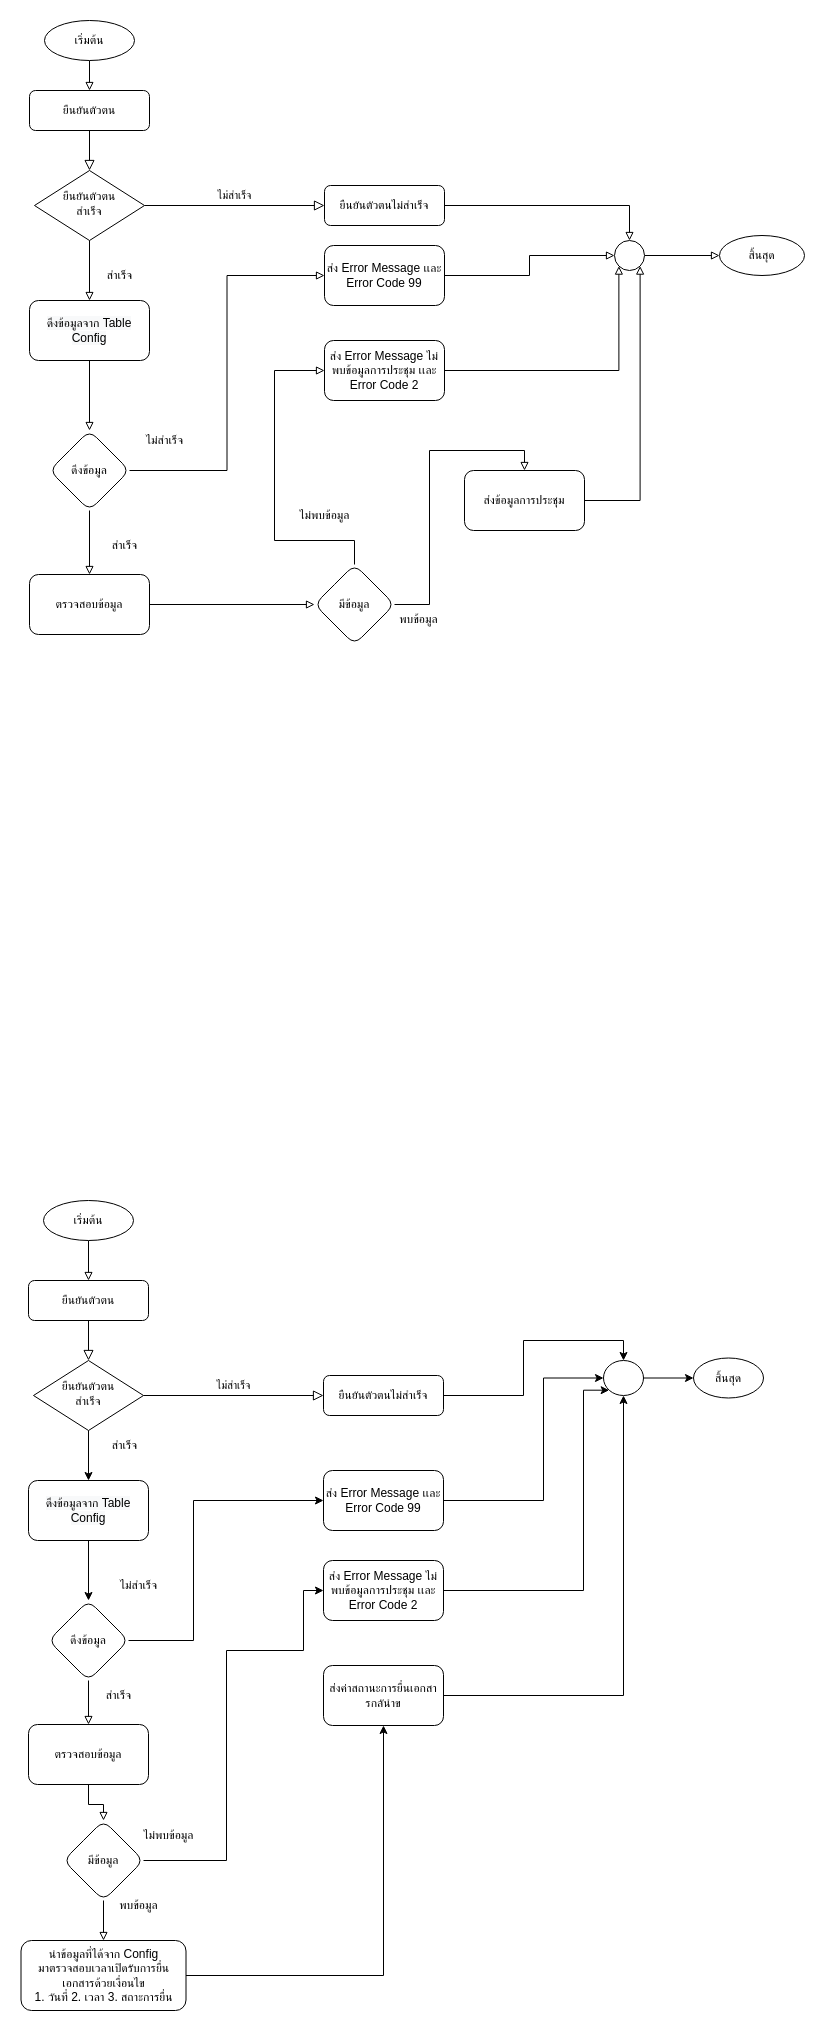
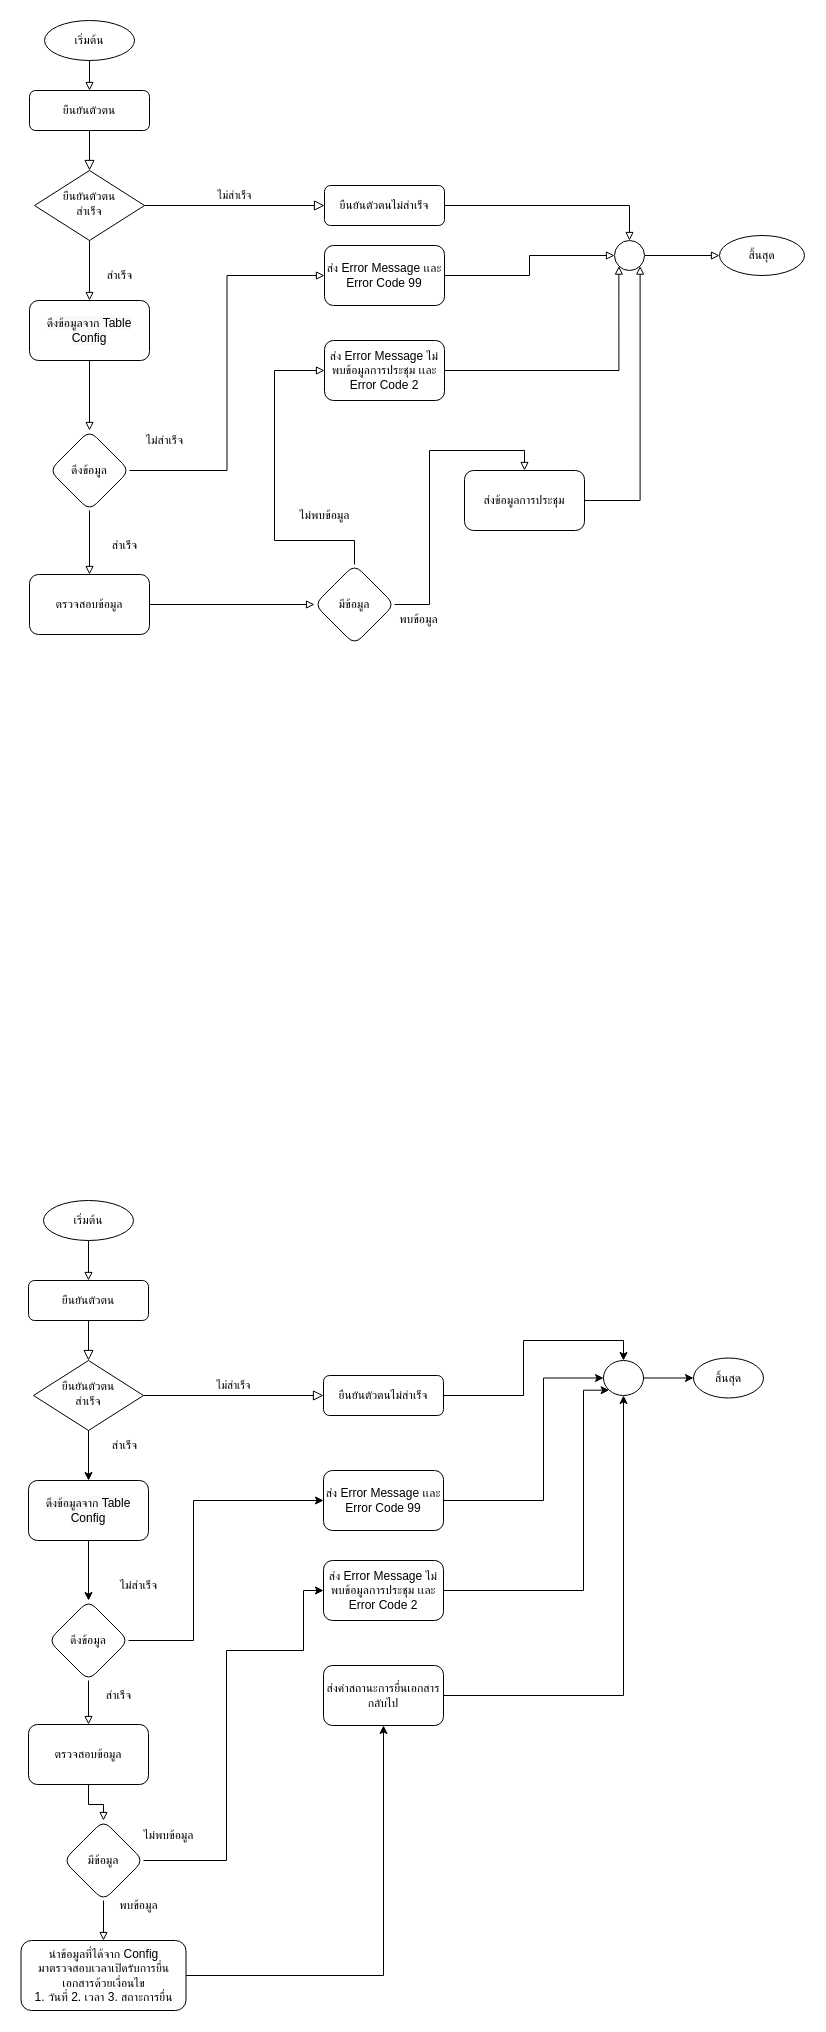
  <mxCell id="0" />
  <mxCell id="1" parent="0" />
  <mxCell id="2" value="" style="group" vertex="1" connectable="0" parent="1"><mxGeometry x="29" y="20" width="775" height="624" as="geometry" /></mxCell>
  <mxCell id="3" value="ยืนยันตัวตน" style="rounded=1;whiteSpace=wrap;html=1;fontSize=12;glass=0;strokeWidth=1;shadow=0;" parent="2" vertex="1"><mxGeometry y="70" width="120" height="40" as="geometry" /></mxCell>
  <mxCell id="4" value="ยืนยันตัวตน&lt;br&gt;สำเร็จ" style="rhombus;whiteSpace=wrap;html=1;shadow=0;fontFamily=Helvetica;fontSize=12;align=center;strokeWidth=1;spacing=6;spacingTop=-4;" parent="2" vertex="1"><mxGeometry x="5" y="150" width="110" height="70" as="geometry" /></mxCell>
  <mxCell id="5" value="" style="rounded=0;html=1;jettySize=auto;orthogonalLoop=1;fontSize=11;endArrow=block;endFill=0;endSize=8;strokeWidth=1;shadow=0;labelBackgroundColor=none;edgeStyle=orthogonalEdgeStyle;" parent="2" source="3" target="4" edge="1"><mxGeometry relative="1" as="geometry" /></mxCell>
  <mxCell id="6" value="ยืนยันตัวตนไม่สำเร็จ" style="rounded=1;whiteSpace=wrap;html=1;fontSize=12;glass=0;strokeWidth=1;shadow=0;" parent="2" vertex="1"><mxGeometry x="295" y="165" width="120" height="40" as="geometry" /></mxCell>
  <mxCell id="7" value="ไม่สำเร็จ" style="edgeStyle=orthogonalEdgeStyle;rounded=0;html=1;jettySize=auto;orthogonalLoop=1;fontSize=11;endArrow=block;endFill=0;endSize=8;strokeWidth=1;shadow=0;labelBackgroundColor=none;" parent="2" source="4" target="6" edge="1"><mxGeometry y="10" relative="1" as="geometry"><mxPoint as="offset" /></mxGeometry></mxCell>
  <mxCell id="8" style="edgeStyle=orthogonalEdgeStyle;rounded=0;orthogonalLoop=1;jettySize=auto;html=1;endArrow=block;endFill=0;" parent="2" source="9" target="3" edge="1"><mxGeometry relative="1" as="geometry" /></mxCell>
  <mxCell id="9" value="เริ่มต้น" style="ellipse;whiteSpace=wrap;html=1;rounded=1;glass=0;strokeWidth=1;shadow=0;" parent="2" vertex="1"><mxGeometry x="15" width="90" height="40" as="geometry" /></mxCell>
  <mxCell id="10" value="สิ้นสุด" style="ellipse;whiteSpace=wrap;html=1;rounded=1;glass=0;strokeWidth=1;shadow=0;" parent="2" vertex="1"><mxGeometry x="690" y="215" width="85" height="40" as="geometry" /></mxCell>
  <mxCell id="11" value="&lt;meta charset=&quot;utf-8&quot;&gt;&lt;span style=&quot;color: rgb(0, 0, 0); font-family: Helvetica; font-size: 12px; font-style: normal; font-variant-ligatures: normal; font-variant-caps: normal; font-weight: 400; letter-spacing: normal; orphans: 2; text-align: center; text-indent: 0px; text-transform: none; widows: 2; word-spacing: 0px; -webkit-text-stroke-width: 0px; background-color: rgb(248, 249, 250); text-decoration-thickness: initial; text-decoration-style: initial; text-decoration-color: initial; float: none; display: inline !important;&quot;&gt;ดึงข้อมูลจาก Table&lt;/span&gt;&lt;br style=&quot;color: rgb(0, 0, 0); font-family: Helvetica; font-size: 12px; font-style: normal; font-variant-ligatures: normal; font-variant-caps: normal; font-weight: 400; letter-spacing: normal; orphans: 2; text-align: center; text-indent: 0px; text-transform: none; widows: 2; word-spacing: 0px; -webkit-text-stroke-width: 0px; background-color: rgb(248, 249, 250); text-decoration-thickness: initial; text-decoration-style: initial; text-decoration-color: initial;&quot;&gt;&lt;span style=&quot;color: rgb(0, 0, 0); font-family: Helvetica; font-size: 12px; font-style: normal; font-variant-ligatures: normal; font-variant-caps: normal; font-weight: 400; letter-spacing: normal; orphans: 2; text-align: center; text-indent: 0px; text-transform: none; widows: 2; word-spacing: 0px; -webkit-text-stroke-width: 0px; background-color: rgb(248, 249, 250); text-decoration-thickness: initial; text-decoration-style: initial; text-decoration-color: initial; float: none; display: inline !important;&quot;&gt;Config&lt;/span&gt;" style="rounded=1;whiteSpace=wrap;html=1;" parent="2" vertex="1"><mxGeometry y="280" width="120" height="60" as="geometry" /></mxCell>
  <mxCell id="12" style="edgeStyle=orthogonalEdgeStyle;rounded=0;orthogonalLoop=1;jettySize=auto;html=1;entryX=0.5;entryY=0;entryDx=0;entryDy=0;endArrow=block;endFill=0;" parent="2" source="4" target="11" edge="1"><mxGeometry relative="1" as="geometry" /></mxCell>
  <mxCell id="13" value="สำเร็จ" style="text;html=1;align=center;verticalAlign=middle;resizable=0;points=[];autosize=1;strokeColor=none;fillColor=none;" parent="2" vertex="1"><mxGeometry x="65" y="240" width="50" height="30" as="geometry" /></mxCell>
  <mxCell id="14" value="ส่ง Error Message เเละ Error Code 99" style="whiteSpace=wrap;html=1;rounded=1;" parent="2" vertex="1"><mxGeometry x="295" y="225" width="120" height="60" as="geometry" /></mxCell>
  <mxCell id="15" value="ตรวจสอบข้อมูล" style="whiteSpace=wrap;html=1;rounded=1;" parent="2" vertex="1"><mxGeometry y="554" width="120" height="60" as="geometry" /></mxCell>
  <mxCell id="16" style="edgeStyle=orthogonalEdgeStyle;rounded=0;orthogonalLoop=1;jettySize=auto;html=1;entryX=0;entryY=0.5;entryDx=0;entryDy=0;endArrow=block;endFill=0;" parent="2" source="18" target="14" edge="1"><mxGeometry relative="1" as="geometry" /></mxCell>
  <mxCell id="17" value="" style="edgeStyle=orthogonalEdgeStyle;rounded=0;orthogonalLoop=1;jettySize=auto;html=1;endArrow=block;endFill=0;" parent="2" source="18" target="15" edge="1"><mxGeometry relative="1" as="geometry" /></mxCell>
  <mxCell id="18" value="ดึงข้อมูล" style="rhombus;whiteSpace=wrap;html=1;rounded=1;" parent="2" vertex="1"><mxGeometry x="20" y="410" width="80" height="80" as="geometry" /></mxCell>
  <mxCell id="19" value="" style="edgeStyle=orthogonalEdgeStyle;rounded=0;orthogonalLoop=1;jettySize=auto;html=1;endArrow=block;endFill=0;" parent="2" source="11" target="18" edge="1"><mxGeometry relative="1" as="geometry" /></mxCell>
  <mxCell id="20" value="ไม่สำเร็จ" style="text;html=1;align=center;verticalAlign=middle;resizable=0;points=[];autosize=1;strokeColor=none;fillColor=none;" parent="2" vertex="1"><mxGeometry x="100" y="405" width="70" height="30" as="geometry" /></mxCell>
  <mxCell id="21" value="สำเร็จ" style="text;html=1;align=center;verticalAlign=middle;resizable=0;points=[];autosize=1;strokeColor=none;fillColor=none;" parent="2" vertex="1"><mxGeometry x="70" y="510" width="50" height="30" as="geometry" /></mxCell>
  <mxCell id="22" value="มีข้อมูล" style="rhombus;whiteSpace=wrap;html=1;rounded=1;" parent="2" vertex="1"><mxGeometry x="285" y="544" width="80" height="80" as="geometry" /></mxCell>
  <mxCell id="23" value="" style="edgeStyle=orthogonalEdgeStyle;rounded=0;orthogonalLoop=1;jettySize=auto;html=1;endArrow=block;endFill=0;" parent="2" source="15" target="22" edge="1"><mxGeometry relative="1" as="geometry" /></mxCell>
  <mxCell id="24" value="ส่ง Error Message ไม่พบข้อมูลการประชุม เเละ Error Code 2" style="whiteSpace=wrap;html=1;rounded=1;" parent="2" vertex="1"><mxGeometry x="295" y="320" width="120" height="60" as="geometry" /></mxCell>
  <mxCell id="25" value="" style="edgeStyle=orthogonalEdgeStyle;rounded=0;orthogonalLoop=1;jettySize=auto;html=1;endArrow=block;endFill=0;" parent="2" source="22" target="24" edge="1"><mxGeometry relative="1" as="geometry"><Array as="points"><mxPoint x="325" y="520" /><mxPoint x="245" y="520" /><mxPoint x="245" y="350" /></Array></mxGeometry></mxCell>
  <mxCell id="26" value="ไม่พบข้อมูล" style="text;html=1;align=center;verticalAlign=middle;resizable=0;points=[];autosize=1;strokeColor=none;fillColor=none;" parent="2" vertex="1"><mxGeometry x="255" y="480" width="80" height="30" as="geometry" /></mxCell>
  <mxCell id="27" value="พบข้อมูล" style="text;html=1;align=center;verticalAlign=middle;resizable=0;points=[];autosize=1;strokeColor=none;fillColor=none;" parent="2" vertex="1"><mxGeometry x="354" y="584" width="70" height="30" as="geometry" /></mxCell>
  <mxCell id="28" value="ส่งข้อมูลการประชุม" style="whiteSpace=wrap;html=1;rounded=1;" parent="2" vertex="1"><mxGeometry x="435" y="450" width="120" height="60" as="geometry" /></mxCell>
  <mxCell id="29" value="" style="edgeStyle=orthogonalEdgeStyle;rounded=0;orthogonalLoop=1;jettySize=auto;html=1;endArrow=block;endFill=0;entryX=0.5;entryY=0;entryDx=0;entryDy=0;" parent="2" source="22" target="28" edge="1"><mxGeometry relative="1" as="geometry"><mxPoint x="60" y="790" as="targetPoint" /></mxGeometry></mxCell>
  <mxCell id="30" value="" style="edgeStyle=orthogonalEdgeStyle;rounded=0;orthogonalLoop=1;jettySize=auto;html=1;endArrow=block;endFill=0;" parent="2" source="31" target="10" edge="1"><mxGeometry relative="1" as="geometry" /></mxCell>
  <mxCell id="31" value="" style="ellipse;whiteSpace=wrap;html=1;aspect=fixed;" parent="2" vertex="1"><mxGeometry x="585" y="220" width="30" height="30" as="geometry" /></mxCell>
  <mxCell id="32" style="edgeStyle=orthogonalEdgeStyle;rounded=0;orthogonalLoop=1;jettySize=auto;html=1;endArrow=block;endFill=0;entryX=0.5;entryY=0;entryDx=0;entryDy=0;" parent="2" source="6" target="31" edge="1"><mxGeometry relative="1" as="geometry"><mxPoint x="565" y="200" as="targetPoint" /></mxGeometry></mxCell>
  <mxCell id="33" style="edgeStyle=orthogonalEdgeStyle;rounded=0;orthogonalLoop=1;jettySize=auto;html=1;entryX=0;entryY=0.5;entryDx=0;entryDy=0;endArrow=block;endFill=0;" parent="2" source="14" target="31" edge="1"><mxGeometry relative="1" as="geometry" /></mxCell>
  <mxCell id="34" style="edgeStyle=orthogonalEdgeStyle;rounded=0;orthogonalLoop=1;jettySize=auto;html=1;entryX=0;entryY=1;entryDx=0;entryDy=0;endArrow=block;endFill=0;" parent="2" source="24" target="31" edge="1"><mxGeometry relative="1" as="geometry" /></mxCell>
  <mxCell id="35" style="edgeStyle=orthogonalEdgeStyle;rounded=0;orthogonalLoop=1;jettySize=auto;html=1;entryX=1;entryY=1;entryDx=0;entryDy=0;endArrow=block;endFill=0;" parent="2" source="28" target="31" edge="1"><mxGeometry relative="1" as="geometry" /></mxCell>
  <mxCell id="36" value="" style="group" vertex="1" connectable="0" parent="1"><mxGeometry x="20.5" y="1200" width="742.5" height="810" as="geometry" /></mxCell>
  <mxCell id="37" value="ยืนยันตัวตน" style="rounded=1;whiteSpace=wrap;html=1;fontSize=12;glass=0;strokeWidth=1;shadow=0;" vertex="1" parent="36"><mxGeometry x="7.5" y="80" width="120" height="40" as="geometry" /></mxCell>
  <mxCell id="38" value="ยืนยันตัวตน&lt;br&gt;สำเร็จ" style="rhombus;whiteSpace=wrap;html=1;shadow=0;fontFamily=Helvetica;fontSize=12;align=center;strokeWidth=1;spacing=6;spacingTop=-4;" vertex="1" parent="36"><mxGeometry x="12.5" y="160" width="110" height="70" as="geometry" /></mxCell>
  <mxCell id="39" value="" style="rounded=0;html=1;jettySize=auto;orthogonalLoop=1;fontSize=11;endArrow=block;endFill=0;endSize=8;strokeWidth=1;shadow=0;labelBackgroundColor=none;edgeStyle=orthogonalEdgeStyle;" edge="1" parent="36" source="37" target="38"><mxGeometry relative="1" as="geometry" /></mxCell>
  <mxCell id="40" value="ยืนยันตัวตนไม่สำเร็จ" style="rounded=1;whiteSpace=wrap;html=1;fontSize=12;glass=0;strokeWidth=1;shadow=0;" vertex="1" parent="36"><mxGeometry x="302.5" y="175" width="120" height="40" as="geometry" /></mxCell>
  <mxCell id="41" value="ไม่สำเร็จ" style="edgeStyle=orthogonalEdgeStyle;rounded=0;html=1;jettySize=auto;orthogonalLoop=1;fontSize=11;endArrow=block;endFill=0;endSize=8;strokeWidth=1;shadow=0;labelBackgroundColor=none;" edge="1" parent="36" source="38" target="40"><mxGeometry y="10" relative="1" as="geometry"><mxPoint as="offset" /></mxGeometry></mxCell>
  <mxCell id="42" style="edgeStyle=orthogonalEdgeStyle;rounded=0;orthogonalLoop=1;jettySize=auto;html=1;endArrow=block;endFill=0;" edge="1" parent="36" source="43" target="37"><mxGeometry relative="1" as="geometry" /></mxCell>
  <mxCell id="43" value="เริ่มต้น" style="ellipse;whiteSpace=wrap;html=1;rounded=1;glass=0;strokeWidth=1;shadow=0;" vertex="1" parent="36"><mxGeometry x="22.5" width="90" height="40" as="geometry" /></mxCell>
  <mxCell id="44" value="สำเร็จ" style="text;html=1;align=center;verticalAlign=middle;resizable=0;points=[];autosize=1;strokeColor=none;fillColor=none;" vertex="1" parent="36"><mxGeometry x="78.5" y="230" width="50" height="30" as="geometry" /></mxCell>
  <mxCell id="45" value="" style="ellipse;whiteSpace=wrap;html=1;rounded=1;glass=0;strokeWidth=1;shadow=0;" vertex="1" parent="36"><mxGeometry x="582.5" y="160" width="40" height="35" as="geometry" /></mxCell>
  <mxCell id="46" value="" style="edgeStyle=orthogonalEdgeStyle;rounded=0;orthogonalLoop=1;jettySize=auto;html=1;entryX=0.5;entryY=0;entryDx=0;entryDy=0;" edge="1" parent="36" source="40" target="45"><mxGeometry relative="1" as="geometry" /></mxCell>
  <mxCell id="47" value="สิ้นสุด" style="ellipse;whiteSpace=wrap;html=1;rounded=1;glass=0;strokeWidth=1;shadow=0;" vertex="1" parent="36"><mxGeometry x="672.5" y="157.5" width="70" height="40" as="geometry" /></mxCell>
  <mxCell id="48" value="" style="edgeStyle=orthogonalEdgeStyle;rounded=0;orthogonalLoop=1;jettySize=auto;html=1;" edge="1" parent="36" source="45" target="47"><mxGeometry relative="1" as="geometry" /></mxCell>
  <mxCell id="49" value="&lt;meta charset=&quot;utf-8&quot;&gt;&lt;span style=&quot;color: rgb(0, 0, 0); font-family: Helvetica; font-size: 12px; font-style: normal; font-variant-ligatures: normal; font-variant-caps: normal; font-weight: 400; letter-spacing: normal; orphans: 2; text-align: center; text-indent: 0px; text-transform: none; widows: 2; word-spacing: 0px; -webkit-text-stroke-width: 0px; background-color: rgb(248, 249, 250); text-decoration-thickness: initial; text-decoration-style: initial; text-decoration-color: initial; float: none; display: inline !important;&quot;&gt;ดึงข้อมูลจาก Table&lt;/span&gt;&lt;br style=&quot;color: rgb(0, 0, 0); font-family: Helvetica; font-size: 12px; font-style: normal; font-variant-ligatures: normal; font-variant-caps: normal; font-weight: 400; letter-spacing: normal; orphans: 2; text-align: center; text-indent: 0px; text-transform: none; widows: 2; word-spacing: 0px; -webkit-text-stroke-width: 0px; background-color: rgb(248, 249, 250); text-decoration-thickness: initial; text-decoration-style: initial; text-decoration-color: initial;&quot;&gt;&lt;span style=&quot;color: rgb(0, 0, 0); font-family: Helvetica; font-size: 12px; font-style: normal; font-variant-ligatures: normal; font-variant-caps: normal; font-weight: 400; letter-spacing: normal; orphans: 2; text-align: center; text-indent: 0px; text-transform: none; widows: 2; word-spacing: 0px; -webkit-text-stroke-width: 0px; background-color: rgb(248, 249, 250); text-decoration-thickness: initial; text-decoration-style: initial; text-decoration-color: initial; float: none; display: inline !important;&quot;&gt;Config&lt;/span&gt;" style="rounded=1;whiteSpace=wrap;html=1;" vertex="1" parent="36"><mxGeometry x="7.5" y="280" width="120" height="60" as="geometry" /></mxCell>
  <mxCell id="50" value="" style="edgeStyle=orthogonalEdgeStyle;rounded=0;orthogonalLoop=1;jettySize=auto;html=1;" edge="1" parent="36" source="38" target="49"><mxGeometry relative="1" as="geometry"><mxPoint x="68.5" y="280" as="targetPoint" /></mxGeometry></mxCell>
  <mxCell id="51" value="ตรวจสอบข้อมูล" style="whiteSpace=wrap;html=1;rounded=1;" vertex="1" parent="36"><mxGeometry x="7.5" y="524" width="120" height="60" as="geometry" /></mxCell>
  <mxCell id="52" value="" style="edgeStyle=orthogonalEdgeStyle;rounded=0;orthogonalLoop=1;jettySize=auto;html=1;endArrow=block;endFill=0;" edge="1" parent="36" source="53" target="51"><mxGeometry relative="1" as="geometry" /></mxCell>
  <mxCell id="53" value="ดึงข้อมูล" style="rhombus;whiteSpace=wrap;html=1;rounded=1;" vertex="1" parent="36"><mxGeometry x="27.5" y="400" width="80" height="80" as="geometry" /></mxCell>
  <mxCell id="54" style="edgeStyle=orthogonalEdgeStyle;rounded=0;orthogonalLoop=1;jettySize=auto;html=1;entryX=0.5;entryY=0;entryDx=0;entryDy=0;" edge="1" parent="36" source="49" target="53"><mxGeometry relative="1" as="geometry"><Array as="points"><mxPoint x="67.5" y="400" /></Array></mxGeometry></mxCell>
  <mxCell id="55" value="ไม่สำเร็จ" style="text;html=1;align=center;verticalAlign=middle;resizable=0;points=[];autosize=1;strokeColor=none;fillColor=none;" vertex="1" parent="36"><mxGeometry x="82.5" y="370" width="70" height="30" as="geometry" /></mxCell>
  <mxCell id="56" value="สำเร็จ" style="text;html=1;align=center;verticalAlign=middle;resizable=0;points=[];autosize=1;strokeColor=none;fillColor=none;" vertex="1" parent="36"><mxGeometry x="72.5" y="480" width="50" height="30" as="geometry" /></mxCell>
  <mxCell id="57" value="มีข้อมูล" style="rhombus;whiteSpace=wrap;html=1;rounded=1;" vertex="1" parent="36"><mxGeometry x="42.5" y="620" width="80" height="80" as="geometry" /></mxCell>
  <mxCell id="58" value="" style="edgeStyle=orthogonalEdgeStyle;rounded=0;orthogonalLoop=1;jettySize=auto;html=1;endArrow=block;endFill=0;" edge="1" parent="36" source="51" target="57"><mxGeometry relative="1" as="geometry" /></mxCell>
  <mxCell id="59" value="ไม่พบข้อมูล" style="text;html=1;align=center;verticalAlign=middle;resizable=0;points=[];autosize=1;strokeColor=none;fillColor=none;" vertex="1" parent="36"><mxGeometry x="107.5" y="620" width="80" height="30" as="geometry" /></mxCell>
  <mxCell id="60" value="นำข้อมูลที่ได้จาก Config &lt;br&gt;มาตรวจสอบเวลาเปิดรับการยื่นเอกสารด้วยเงื่อนไข&lt;br&gt;1. วันที่ 2. เวลา 3. สถาะการยื่น" style="whiteSpace=wrap;html=1;rounded=1;" vertex="1" parent="36"><mxGeometry y="740" width="165" height="70" as="geometry" /></mxCell>
  <mxCell id="61" value="" style="edgeStyle=orthogonalEdgeStyle;rounded=0;orthogonalLoop=1;jettySize=auto;html=1;endArrow=block;endFill=0;entryX=0.5;entryY=0;entryDx=0;entryDy=0;" edge="1" parent="36" source="57" target="60"><mxGeometry relative="1" as="geometry"><mxPoint x="146.5" y="815" as="targetPoint" /></mxGeometry></mxCell>
  <mxCell id="62" style="edgeStyle=orthogonalEdgeStyle;rounded=0;orthogonalLoop=1;jettySize=auto;html=1;entryX=0;entryY=0.5;entryDx=0;entryDy=0;" edge="1" parent="36" source="63" target="45"><mxGeometry relative="1" as="geometry"><Array as="points"><mxPoint x="522.5" y="300" /><mxPoint x="522.5" y="178" /></Array></mxGeometry></mxCell>
  <mxCell id="63" value="ส่ง Error Message เเละ Error Code 99" style="whiteSpace=wrap;html=1;rounded=1;" vertex="1" parent="36"><mxGeometry x="302.5" y="270" width="120" height="60" as="geometry" /></mxCell>
  <mxCell id="64" style="edgeStyle=orthogonalEdgeStyle;rounded=0;orthogonalLoop=1;jettySize=auto;html=1;entryX=0;entryY=0.5;entryDx=0;entryDy=0;" edge="1" parent="36" source="53" target="63"><mxGeometry relative="1" as="geometry"><mxPoint x="232.5" y="320" as="targetPoint" /><Array as="points"><mxPoint x="172.5" y="440" /><mxPoint x="172.5" y="300" /></Array></mxGeometry></mxCell>
  <mxCell id="65" style="edgeStyle=orthogonalEdgeStyle;rounded=0;orthogonalLoop=1;jettySize=auto;html=1;entryX=0;entryY=1;entryDx=0;entryDy=0;" edge="1" parent="36" source="66" target="45"><mxGeometry relative="1" as="geometry"><mxPoint x="562.5" y="280" as="targetPoint" /><Array as="points"><mxPoint x="562.5" y="390" /><mxPoint x="562.5" y="190" /></Array></mxGeometry></mxCell>
  <mxCell id="66" value="ส่ง Error Message ไม่พบข้อมูลการประชุม เเละ Error Code 2" style="whiteSpace=wrap;html=1;rounded=1;" vertex="1" parent="36"><mxGeometry x="302.5" y="360" width="120" height="60" as="geometry" /></mxCell>
  <mxCell id="67" value="พบข้อมูล" style="text;html=1;align=center;verticalAlign=middle;resizable=0;points=[];autosize=1;strokeColor=none;fillColor=none;" vertex="1" parent="36"><mxGeometry x="82.5" y="690" width="70" height="30" as="geometry" /></mxCell>
  <mxCell id="68" style="edgeStyle=orthogonalEdgeStyle;rounded=0;orthogonalLoop=1;jettySize=auto;html=1;entryX=0.5;entryY=1;entryDx=0;entryDy=0;" edge="1" parent="36" source="69" target="45"><mxGeometry relative="1" as="geometry" /></mxCell>
- <mxCell id="69" value="ส่งค่าสถานะการยื่นเอกสารกลันำข" style="whiteSpace=wrap;html=1;rounded=1;" vertex="1" parent="36"><mxGeometry x="302.5" y="465" width="120" height="60" as="geometry" /></mxCell>
+ <mxCell id="69" value="ส่งค่าสถานะการยื่นเอกสารกลับไป" style="whiteSpace=wrap;html=1;rounded=1;" vertex="1" parent="36"><mxGeometry x="302.5" y="465" width="120" height="60" as="geometry" /></mxCell>
  <mxCell id="70" style="edgeStyle=orthogonalEdgeStyle;rounded=0;orthogonalLoop=1;jettySize=auto;html=1;entryX=0;entryY=0.5;entryDx=0;entryDy=0;" edge="1" parent="36" source="57" target="66"><mxGeometry relative="1" as="geometry"><mxPoint x="242.5" y="450" as="targetPoint" /><Array as="points"><mxPoint x="205.5" y="660" /><mxPoint x="205.5" y="450" /><mxPoint x="282.5" y="450" /><mxPoint x="282.5" y="390" /></Array></mxGeometry></mxCell>
  <mxCell id="71" value="" style="edgeStyle=orthogonalEdgeStyle;rounded=0;orthogonalLoop=1;jettySize=auto;html=1;" edge="1" parent="36" source="60" target="69"><mxGeometry relative="1" as="geometry" /></mxCell>
